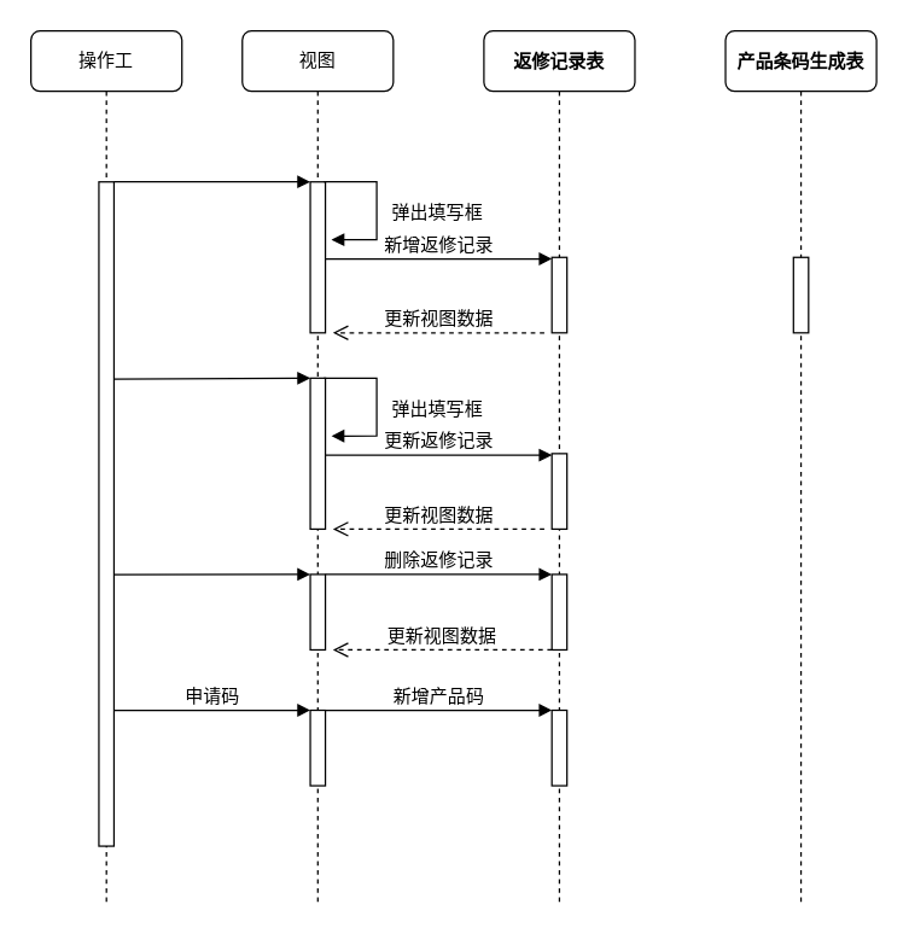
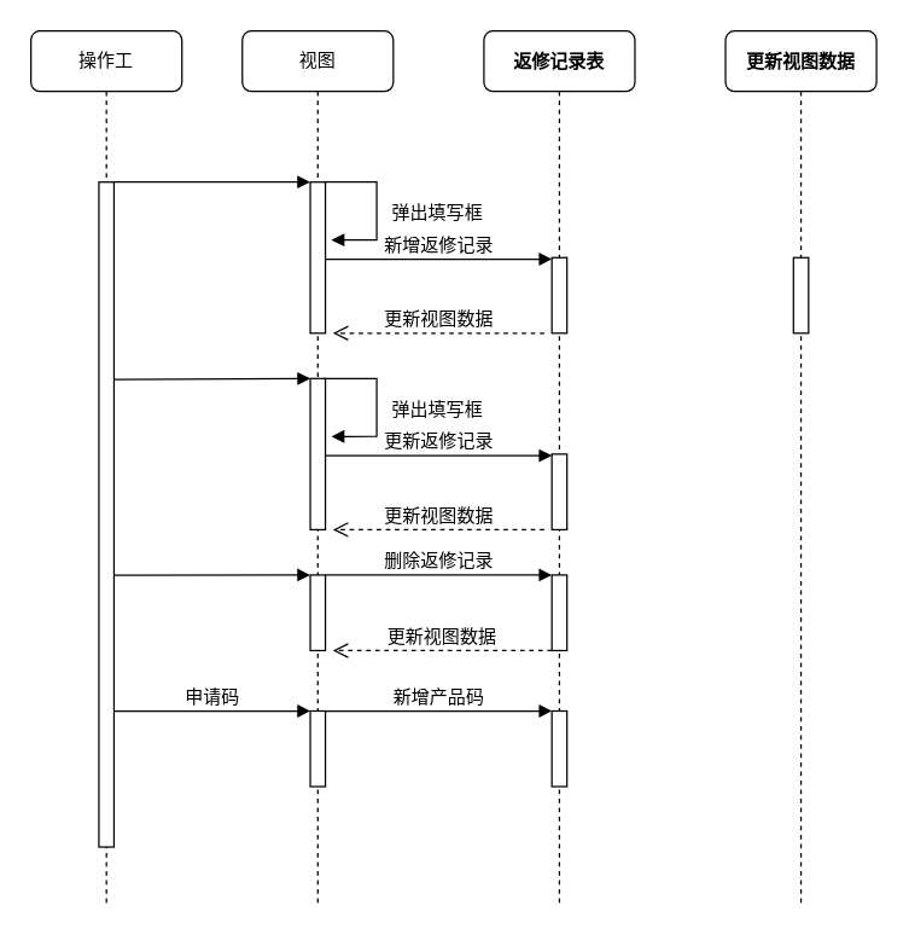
  <mxCell id="0" />
  <mxCell id="1" parent="0" />
  <mxCell id="2" value="视图&lt;font class=&quot;cyxy-trs-target&quot; style=&quot;display: none&quot;&gt; View&lt;/font&gt;" style="shape=umlLifeline;perimeter=lifelinePerimeter;whiteSpace=wrap;html=1;container=1;collapsible=0;recursiveResize=0;outlineConnect=0;rounded=1;shadow=0;comic=0;labelBackgroundColor=none;strokeWidth=1;fontFamily=Verdana;fontSize=12;align=center;" parent="1" vertex="1"><mxGeometry x="160" y="20" width="100" height="580" as="geometry" /></mxCell>
  <mxCell id="3" value="" style="html=1;points=[];perimeter=orthogonalPerimeter;rounded=0;shadow=0;comic=0;labelBackgroundColor=none;strokeWidth=1;fontFamily=Verdana;fontSize=12;align=center;" parent="2" vertex="1"><mxGeometry x="45" y="100" width="10" height="100" as="geometry" /></mxCell>
  <mxCell id="4" value="&lt;b&gt;&lt;span style=&quot;font-size: 9.0pt ; line-height: 150%&quot;&gt;返修记录表&lt;/span&gt;&lt;/b&gt;&lt;br&gt;&lt;font class=&quot;cyxy-trs-target&quot; style=&quot;display: none&quot;&gt; : Object&lt;/font&gt;&lt;font class=&quot;cyxy-trs-target&quot; style=&quot;display: none&quot;&gt; : Object&lt;/font&gt;" style="shape=umlLifeline;perimeter=lifelinePerimeter;whiteSpace=wrap;html=1;container=1;collapsible=0;recursiveResize=0;outlineConnect=0;rounded=1;shadow=0;comic=0;labelBackgroundColor=none;strokeWidth=1;fontFamily=Verdana;fontSize=12;align=center;" parent="1" vertex="1"><mxGeometry x="320" y="20" width="100" height="580" as="geometry" /></mxCell>
  <mxCell id="5" value="" style="html=1;points=[];perimeter=orthogonalPerimeter;rounded=0;shadow=0;comic=0;labelBackgroundColor=none;strokeWidth=1;fontFamily=Verdana;fontSize=12;align=center;" parent="4" vertex="1"><mxGeometry x="45" y="150" width="10" height="50" as="geometry" /></mxCell>
  <mxCell id="6" value="操作工&lt;font class=&quot;cyxy-trs-target&quot; style=&quot;display: none&quot;&gt; : Object&lt;/font&gt;" style="shape=umlLifeline;perimeter=lifelinePerimeter;whiteSpace=wrap;html=1;container=1;collapsible=0;recursiveResize=0;outlineConnect=0;rounded=1;shadow=0;comic=0;labelBackgroundColor=none;strokeWidth=1;fontFamily=Verdana;fontSize=12;align=center;" parent="1" vertex="1"><mxGeometry x="20" y="20" width="100" height="580" as="geometry" /></mxCell>
  <mxCell id="7" value="" style="html=1;points=[];perimeter=orthogonalPerimeter;rounded=0;shadow=0;comic=0;labelBackgroundColor=none;strokeWidth=1;fontFamily=Verdana;fontSize=12;align=center;" parent="6" vertex="1"><mxGeometry x="45" y="100" width="10" height="440" as="geometry" /></mxCell>
  <mxCell id="8" value="" style="html=1;verticalAlign=bottom;endArrow=block;entryX=0;entryY=0;labelBackgroundColor=none;fontFamily=Verdana;fontSize=12;edgeStyle=elbowEdgeStyle;elbow=vertical;" parent="1" source="7" target="3" edge="1"><mxGeometry relative="1" as="geometry"><mxPoint x="140" y="130" as="sourcePoint" /></mxGeometry></mxCell>
  <mxCell id="9" value="新增返修记录" style="html=1;verticalAlign=bottom;endArrow=block;entryX=0;entryY=0;labelBackgroundColor=none;fontFamily=Verdana;fontSize=12;edgeStyle=elbowEdgeStyle;elbow=vertical;" parent="1" edge="1"><mxGeometry relative="1" as="geometry"><mxPoint x="215" y="171" as="sourcePoint" /><mxPoint x="365" y="171" as="targetPoint" /></mxGeometry></mxCell>
  <mxCell id="10" value="&lt;font style=&quot;vertical-align: inherit&quot;&gt;&lt;font style=&quot;vertical-align: inherit&quot;&gt;弹出填写框&lt;/font&gt;&lt;/font&gt;" style="html=1;verticalAlign=bottom;endArrow=block;labelBackgroundColor=none;fontFamily=Verdana;fontSize=12;elbow=vertical;edgeStyle=orthogonalEdgeStyle;entryX=1;entryY=0.286;entryPerimeter=0;exitX=1.038;exitY=0.345;exitPerimeter=0;rounded=0;" parent="1" edge="1"><mxGeometry x="0.259" y="40" relative="1" as="geometry"><mxPoint x="214.003" y="120" as="sourcePoint" /><mxPoint x="219.003" y="158.333" as="targetPoint" /><Array as="points"><mxPoint x="249" y="120" /><mxPoint x="249" y="158" /></Array><mxPoint as="offset" /></mxGeometry></mxCell>
  <mxCell id="11" value="更新视图数据" style="html=1;verticalAlign=bottom;endArrow=open;dashed=1;endSize=8;labelBackgroundColor=none;fontFamily=Verdana;fontSize=12;edgeStyle=elbowEdgeStyle;elbow=vertical;" edge="1" parent="1"><mxGeometry relative="1" as="geometry"><mxPoint x="220" y="220" as="targetPoint" /><Array as="points"><mxPoint x="315" y="220" /><mxPoint x="305" y="220" /><mxPoint x="335" y="220" /></Array><mxPoint x="360" y="220" as="sourcePoint" /></mxGeometry></mxCell>
  <mxCell id="12" value="" style="html=1;points=[];perimeter=orthogonalPerimeter;rounded=0;shadow=0;comic=0;labelBackgroundColor=none;strokeWidth=1;fontFamily=Verdana;fontSize=12;align=center;" vertex="1" parent="1"><mxGeometry x="205" y="250" width="10" height="100" as="geometry" /></mxCell>
  <mxCell id="13" value="" style="html=1;points=[];perimeter=orthogonalPerimeter;rounded=0;shadow=0;comic=0;labelBackgroundColor=none;strokeWidth=1;fontFamily=Verdana;fontSize=12;align=center;" vertex="1" parent="1"><mxGeometry x="365" y="300" width="10" height="50" as="geometry" /></mxCell>
  <mxCell id="14" value="更新返修记录" style="html=1;verticalAlign=bottom;endArrow=block;entryX=0;entryY=0;labelBackgroundColor=none;fontFamily=Verdana;fontSize=12;edgeStyle=elbowEdgeStyle;elbow=vertical;" edge="1" parent="1"><mxGeometry relative="1" as="geometry"><mxPoint x="215" y="301" as="sourcePoint" /><mxPoint x="365" y="301" as="targetPoint" /></mxGeometry></mxCell>
  <mxCell id="15" value="&lt;font style=&quot;vertical-align: inherit&quot;&gt;&lt;font style=&quot;vertical-align: inherit&quot;&gt;弹出填写框&lt;/font&gt;&lt;/font&gt;" style="html=1;verticalAlign=bottom;endArrow=block;labelBackgroundColor=none;fontFamily=Verdana;fontSize=12;elbow=vertical;edgeStyle=orthogonalEdgeStyle;entryX=1;entryY=0.286;entryPerimeter=0;exitX=1.038;exitY=0.345;exitPerimeter=0;rounded=0;" edge="1" parent="1"><mxGeometry x="0.259" y="40" relative="1" as="geometry"><mxPoint x="214.003" y="250" as="sourcePoint" /><mxPoint x="219.003" y="288.333" as="targetPoint" /><Array as="points"><mxPoint x="249" y="250" /><mxPoint x="249" y="288" /></Array><mxPoint as="offset" /></mxGeometry></mxCell>
  <mxCell id="16" value="更新视图数据" style="html=1;verticalAlign=bottom;endArrow=open;dashed=1;endSize=8;labelBackgroundColor=none;fontFamily=Verdana;fontSize=12;edgeStyle=elbowEdgeStyle;elbow=vertical;" edge="1" parent="1"><mxGeometry relative="1" as="geometry"><mxPoint x="220" y="350" as="targetPoint" /><Array as="points"><mxPoint x="315" y="350" /><mxPoint x="305" y="350" /><mxPoint x="335" y="350" /></Array><mxPoint x="360" y="350" as="sourcePoint" /></mxGeometry></mxCell>
  <mxCell id="17" value="" style="html=1;points=[];perimeter=orthogonalPerimeter;rounded=0;shadow=0;comic=0;labelBackgroundColor=none;strokeWidth=1;fontFamily=Verdana;fontSize=12;align=center;" vertex="1" parent="1"><mxGeometry x="205" y="380" width="10" height="50" as="geometry" /></mxCell>
  <mxCell id="18" value="" style="html=1;points=[];perimeter=orthogonalPerimeter;rounded=0;shadow=0;comic=0;labelBackgroundColor=none;strokeWidth=1;fontFamily=Verdana;fontSize=12;align=center;" vertex="1" parent="1"><mxGeometry x="365" y="380" width="10" height="50" as="geometry" /></mxCell>
  <mxCell id="19" value="删除返修记录" style="html=1;verticalAlign=bottom;endArrow=block;entryX=0;entryY=0;labelBackgroundColor=none;fontFamily=Verdana;fontSize=12;edgeStyle=elbowEdgeStyle;elbow=vertical;" edge="1" parent="1"><mxGeometry relative="1" as="geometry"><mxPoint x="215" y="380" as="sourcePoint" /><mxPoint x="365" y="380" as="targetPoint" /></mxGeometry></mxCell>
  <mxCell id="20" value="更新视图数据" style="html=1;verticalAlign=bottom;endArrow=open;dashed=1;endSize=8;labelBackgroundColor=none;fontFamily=Verdana;fontSize=12;edgeStyle=elbowEdgeStyle;elbow=vertical;" edge="1" parent="1"><mxGeometry relative="1" as="geometry"><mxPoint x="220" y="430" as="targetPoint" /><Array as="points"><mxPoint x="320" y="430" /><mxPoint x="310" y="430" /><mxPoint x="340" y="430" /></Array><mxPoint x="365" y="430" as="sourcePoint" /></mxGeometry></mxCell>
  <mxCell id="21" value="申请码" style="html=1;verticalAlign=bottom;endArrow=block;entryX=0;entryY=0;labelBackgroundColor=none;fontFamily=Verdana;fontSize=12;edgeStyle=elbowEdgeStyle;elbow=vertical;" edge="1" parent="1"><mxGeometry relative="1" as="geometry"><mxPoint x="75" y="470" as="sourcePoint" /><mxPoint x="205" y="470" as="targetPoint" /></mxGeometry></mxCell>
  <mxCell id="22" value="" style="html=1;points=[];perimeter=orthogonalPerimeter;rounded=0;shadow=0;comic=0;labelBackgroundColor=none;strokeWidth=1;fontFamily=Verdana;fontSize=12;align=center;" vertex="1" parent="1"><mxGeometry x="205" y="470" width="10" height="50" as="geometry" /></mxCell>
  <mxCell id="23" value="" style="html=1;points=[];perimeter=orthogonalPerimeter;rounded=0;shadow=0;comic=0;labelBackgroundColor=none;strokeWidth=1;fontFamily=Verdana;fontSize=12;align=center;" vertex="1" parent="1"><mxGeometry x="365" y="470" width="10" height="50" as="geometry" /></mxCell>
  <mxCell id="24" value="新增产品码" style="html=1;verticalAlign=bottom;endArrow=block;entryX=0;entryY=0;labelBackgroundColor=none;fontFamily=Verdana;fontSize=12;edgeStyle=elbowEdgeStyle;elbow=vertical;" edge="1" parent="1"><mxGeometry relative="1" as="geometry"><mxPoint x="215" y="470" as="sourcePoint" /><mxPoint x="365" y="470" as="targetPoint" /></mxGeometry></mxCell>
  <mxCell id="25" value="" style="html=1;verticalAlign=bottom;endArrow=block;entryX=0;entryY=0;labelBackgroundColor=none;fontFamily=Verdana;fontSize=12;edgeStyle=elbowEdgeStyle;elbow=vertical;" edge="1" parent="1"><mxGeometry relative="1" as="geometry"><mxPoint x="75" y="250.585" as="sourcePoint" /><mxPoint x="205" y="250.35" as="targetPoint" /></mxGeometry></mxCell>
  <mxCell id="26" value="" style="html=1;verticalAlign=bottom;endArrow=block;entryX=0;entryY=0;labelBackgroundColor=none;fontFamily=Verdana;fontSize=12;edgeStyle=elbowEdgeStyle;elbow=vertical;" edge="1" parent="1"><mxGeometry relative="1" as="geometry"><mxPoint x="75" y="380.235" as="sourcePoint" /><mxPoint x="205" y="380" as="targetPoint" /></mxGeometry></mxCell>
- <mxCell id="27" value="&lt;b&gt;&lt;span style=&quot;font-size: 9.0pt ; line-height: 150%&quot;&gt;产品条码生成表&lt;/span&gt;&lt;/b&gt;&lt;br&gt;&lt;font class=&quot;cyxy-trs-target&quot; style=&quot;display: none&quot;&gt; : Object&lt;/font&gt;&lt;font class=&quot;cyxy-trs-target&quot; style=&quot;display: none&quot;&gt; : Object&lt;/font&gt;" style="shape=umlLifeline;perimeter=lifelinePerimeter;whiteSpace=wrap;html=1;container=1;collapsible=0;recursiveResize=0;outlineConnect=0;rounded=1;shadow=0;comic=0;labelBackgroundColor=none;strokeWidth=1;fontFamily=Verdana;fontSize=12;align=center;" vertex="1" parent="1"><mxGeometry x="480" y="20" width="100" height="580" as="geometry" /></mxCell>
+ <mxCell id="27" value="&lt;b&gt;&lt;span style=&quot;font-size: 9.0pt ; line-height: 150%&quot;&gt;更新视图数据&lt;/span&gt;&lt;/b&gt;&lt;br&gt;&lt;font class=&quot;cyxy-trs-target&quot; style=&quot;display: none&quot;&gt; : Object&lt;/font&gt;&lt;font class=&quot;cyxy-trs-target&quot; style=&quot;display: none&quot;&gt; : Object&lt;/font&gt;" style="shape=umlLifeline;perimeter=lifelinePerimeter;whiteSpace=wrap;html=1;container=1;collapsible=0;recursiveResize=0;outlineConnect=0;rounded=1;shadow=0;comic=0;labelBackgroundColor=none;strokeWidth=1;fontFamily=Verdana;fontSize=12;align=center;" vertex="1" parent="1"><mxGeometry x="480" y="20" width="100" height="580" as="geometry" /></mxCell>
  <mxCell id="28" value="" style="html=1;points=[];perimeter=orthogonalPerimeter;rounded=0;shadow=0;comic=0;labelBackgroundColor=none;strokeWidth=1;fontFamily=Verdana;fontSize=12;align=center;" vertex="1" parent="27"><mxGeometry x="45" y="150" width="10" height="50" as="geometry" /></mxCell>
